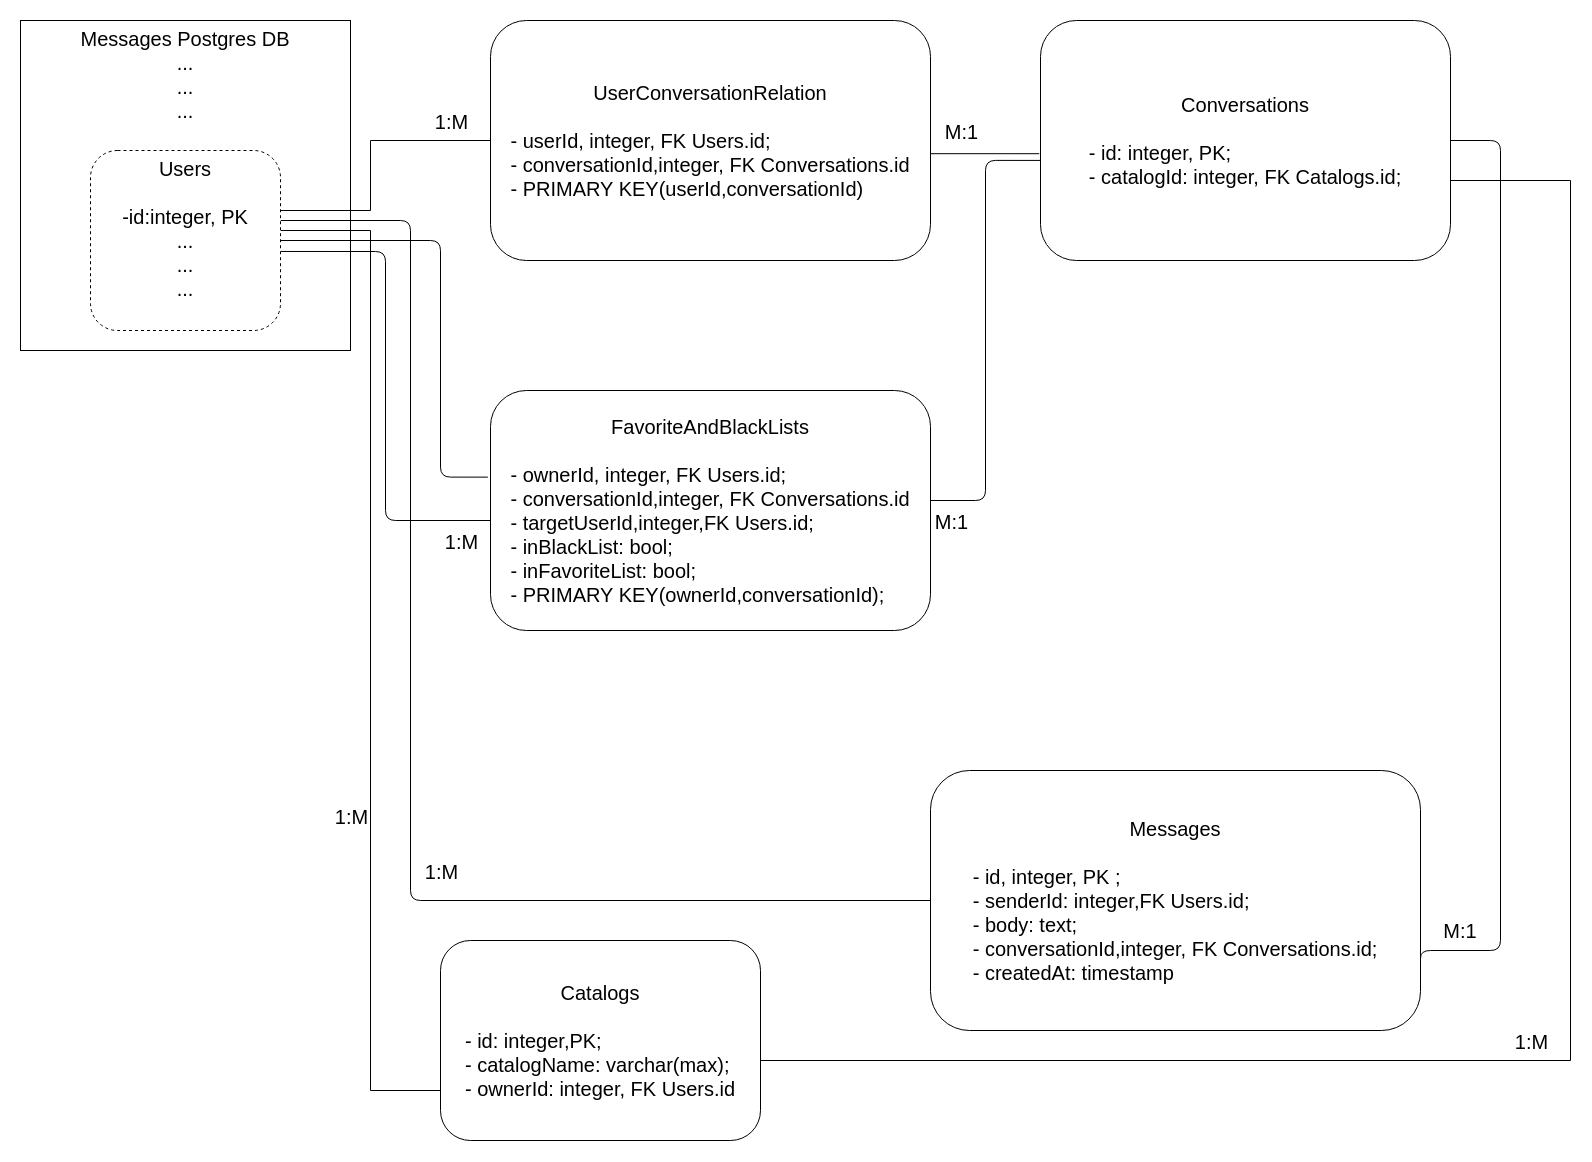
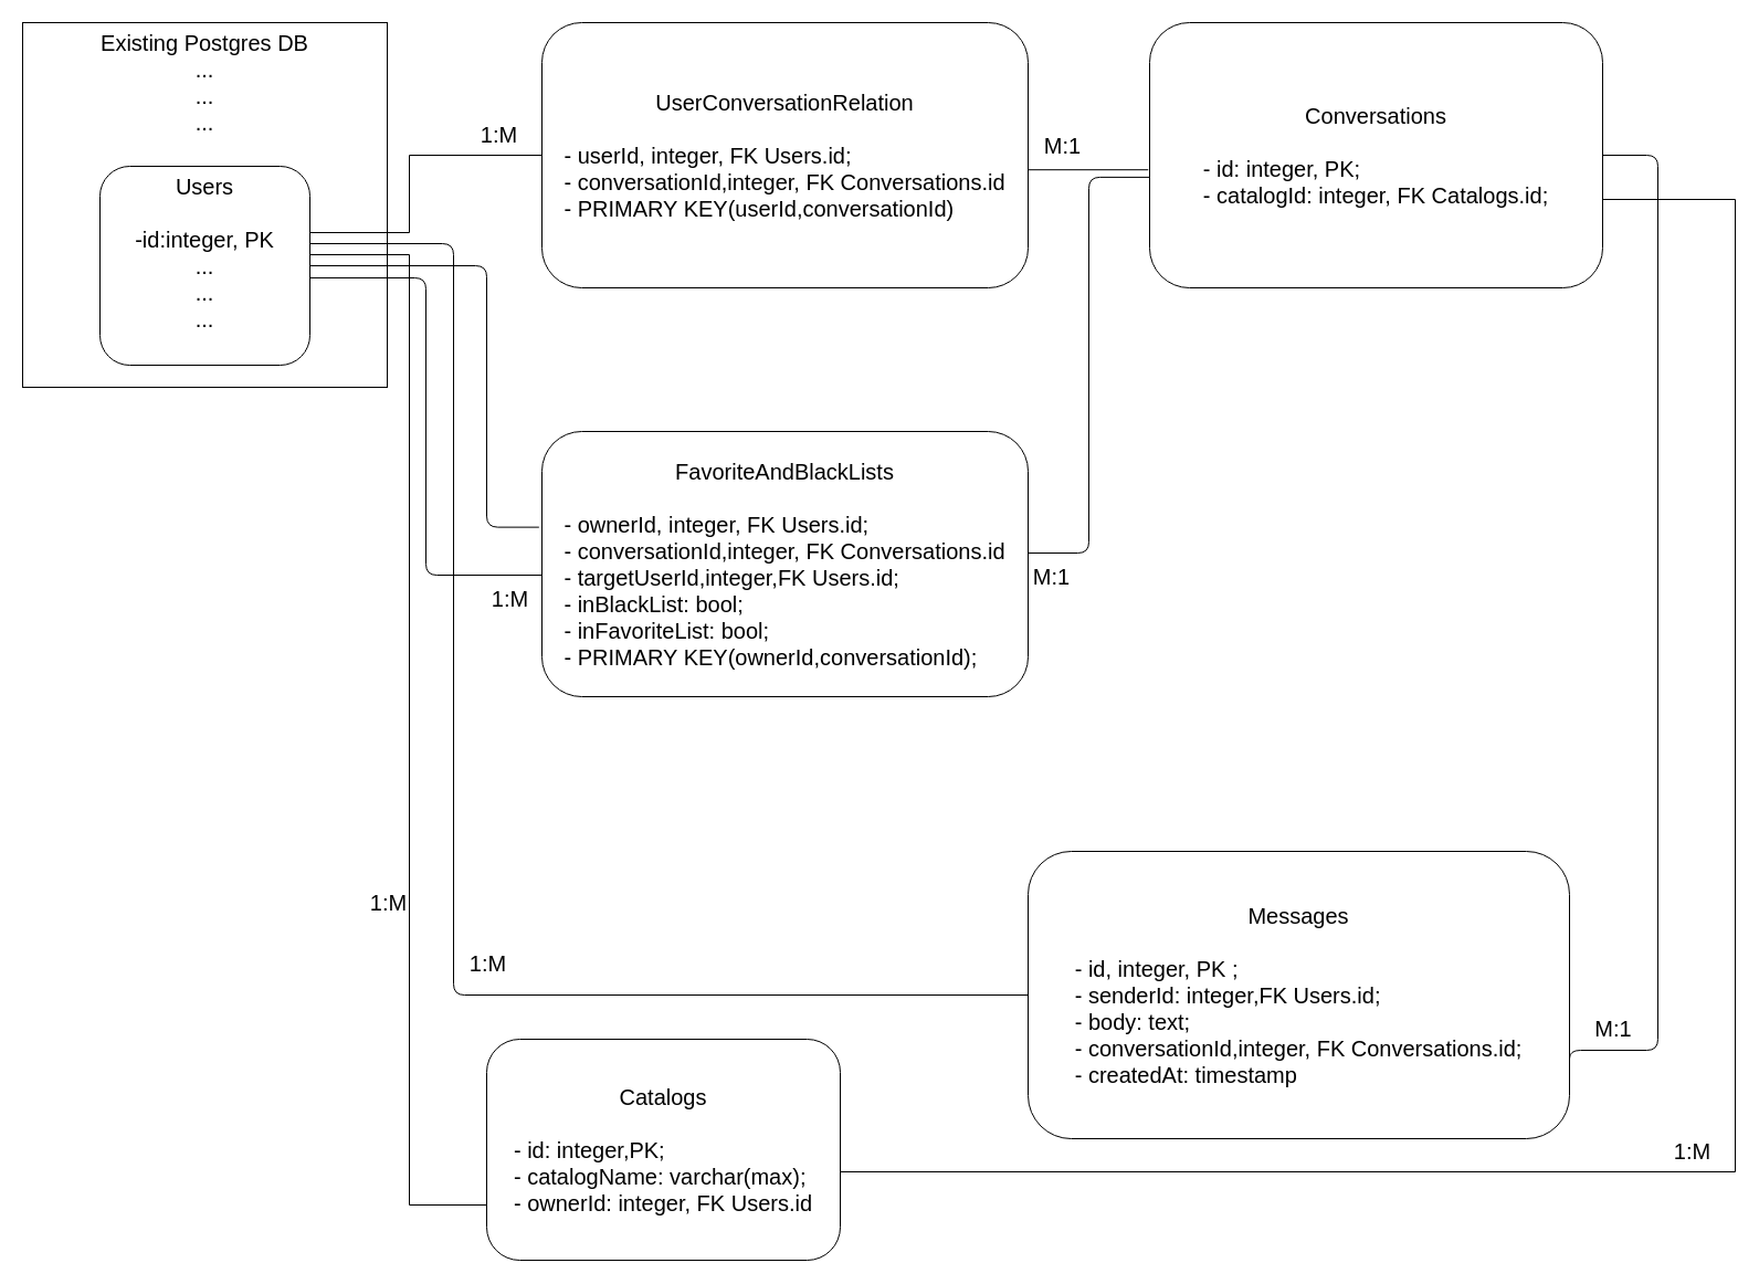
  <mxCell id="0" />
  <mxCell id="1" parent="0" />
- <mxCell id="2" value="&lt;font style=&quot;font-size: 20px&quot;&gt;Messages Postgres DB&lt;br&gt;...&lt;br&gt;...&lt;br&gt;...&lt;br&gt;&lt;/font&gt;" style="whiteSpace=wrap;html=1;aspect=fixed;verticalAlign=top;" vertex="1" parent="1"><mxGeometry x="20" y="20" width="330" height="330" as="geometry" /></mxCell>
+ <mxCell id="2" value="&lt;font style=&quot;font-size: 20px&quot;&gt;Existing Postgres DB&lt;br&gt;...&lt;br&gt;...&lt;br&gt;...&lt;br&gt;&lt;/font&gt;" style="whiteSpace=wrap;html=1;aspect=fixed;verticalAlign=top;" vertex="1" parent="1"><mxGeometry x="20" y="20" width="330" height="330" as="geometry" /></mxCell>
  <mxCell id="3" style="edgeStyle=orthogonalEdgeStyle;rounded=0;orthogonalLoop=1;jettySize=auto;html=1;entryX=0;entryY=0.75;entryDx=0;entryDy=0;strokeColor=#000000;endArrow=none;endFill=0;" edge="1" parent="1" source="13" target="15"><mxGeometry relative="1" as="geometry"><Array as="points"><mxPoint x="370" y="230" /><mxPoint x="370" y="1090" /></Array></mxGeometry></mxCell>
  <mxCell id="4" value="&lt;font style=&quot;font-size: 20px&quot;&gt;1:M&lt;/font&gt;" style="edgeLabel;html=1;align=center;verticalAlign=middle;resizable=0;points=[];" vertex="1" connectable="0" parent="3"><mxGeometry x="0.374" y="2" relative="1" as="geometry"><mxPoint x="-22" y="-26" as="offset" /></mxGeometry></mxCell>
  <mxCell id="5" value="&lt;font style=&quot;font-size: 20px&quot;&gt;1:M&lt;/font&gt;" style="edgeLabel;html=1;align=center;verticalAlign=middle;resizable=0;points=[];" vertex="1" connectable="0" parent="3"><mxGeometry x="0.374" y="2" relative="1" as="geometry"><mxPoint x="1158" y="199" as="offset" /></mxGeometry></mxCell>
  <mxCell id="6" value="&lt;font style=&quot;font-size: 20px&quot;&gt;1:M&lt;/font&gt;" style="edgeLabel;html=1;align=center;verticalAlign=middle;resizable=0;points=[];" vertex="1" connectable="0" parent="3"><mxGeometry x="0.374" y="2" relative="1" as="geometry"><mxPoint x="78" y="-721" as="offset" /></mxGeometry></mxCell>
  <mxCell id="7" value="&lt;span style=&quot;font-size: 20px&quot;&gt;M:1&lt;/span&gt;" style="edgeLabel;html=1;align=center;verticalAlign=middle;resizable=0;points=[];" vertex="1" connectable="0" parent="3"><mxGeometry x="0.374" y="2" relative="1" as="geometry"><mxPoint x="588" y="-711" as="offset" /></mxGeometry></mxCell>
  <mxCell id="8" value="&lt;font style=&quot;font-size: 20px&quot;&gt;1:M&lt;/font&gt;" style="edgeLabel;html=1;align=center;verticalAlign=middle;resizable=0;points=[];" vertex="1" connectable="0" parent="3"><mxGeometry x="0.374" y="2" relative="1" as="geometry"><mxPoint x="68" y="29" as="offset" /></mxGeometry></mxCell>
  <mxCell id="9" value="&lt;font style=&quot;font-size: 20px&quot;&gt;1:M&lt;/font&gt;" style="edgeLabel;html=1;align=center;verticalAlign=middle;resizable=0;points=[];" vertex="1" connectable="0" parent="3"><mxGeometry x="0.374" y="2" relative="1" as="geometry"><mxPoint x="88" y="-301" as="offset" /></mxGeometry></mxCell>
  <mxCell id="10" value="&lt;span style=&quot;font-size: 20px&quot;&gt;M:1&lt;/span&gt;" style="edgeLabel;html=1;align=center;verticalAlign=middle;resizable=0;points=[];" vertex="1" connectable="0" parent="3"><mxGeometry x="0.374" y="2" relative="1" as="geometry"><mxPoint x="578" y="-321" as="offset" /></mxGeometry></mxCell>
  <mxCell id="11" style="edgeStyle=orthogonalEdgeStyle;rounded=0;orthogonalLoop=1;jettySize=auto;html=1;strokeColor=#000000;endArrow=none;endFill=0;" edge="1" parent="1" source="13" target="18"><mxGeometry relative="1" as="geometry"><Array as="points"><mxPoint x="370" y="210" /><mxPoint x="370" y="140" /></Array></mxGeometry></mxCell>
  <mxCell id="12" style="edgeStyle=orthogonalEdgeStyle;rounded=1;orthogonalLoop=1;jettySize=auto;html=1;entryX=0;entryY=0.5;entryDx=0;entryDy=0;endArrow=none;endFill=0;strokeColor=#000000;elbow=vertical;strokeWidth=1;" edge="1" parent="1" source="13" target="20"><mxGeometry relative="1" as="geometry"><Array as="points"><mxPoint x="410" y="220" /><mxPoint x="410" y="900" /></Array></mxGeometry></mxCell>
- <mxCell id="13" value="&lt;font style=&quot;font-size: 20px&quot;&gt;Users&lt;br&gt;&lt;br&gt;-id:integer, PK&lt;br&gt;...&lt;br&gt;...&lt;br&gt;...&lt;br&gt;&lt;/font&gt;" style="rounded=1;whiteSpace=wrap;html=1;verticalAlign=top;dashed=1;" vertex="1" parent="1"><mxGeometry x="90" y="150" width="190" height="180" as="geometry" /></mxCell>
+ <mxCell id="13" value="&lt;font style=&quot;font-size: 20px&quot;&gt;Users&lt;br&gt;&lt;br&gt;-id:integer, PK&lt;br&gt;...&lt;br&gt;...&lt;br&gt;...&lt;br&gt;&lt;/font&gt;" style="rounded=1;whiteSpace=wrap;html=1;verticalAlign=top;" vertex="1" parent="1"><mxGeometry x="90" y="150" width="190" height="180" as="geometry" /></mxCell>
  <mxCell id="14" style="edgeStyle=orthogonalEdgeStyle;rounded=0;orthogonalLoop=1;jettySize=auto;html=1;entryX=1;entryY=0.75;entryDx=0;entryDy=0;strokeColor=#000000;endArrow=none;endFill=0;exitX=1;exitY=0.5;exitDx=0;exitDy=0;" edge="1" parent="1" source="15" target="17"><mxGeometry relative="1" as="geometry"><Array as="points"><mxPoint x="760" y="1060" /><mxPoint x="1570" y="1060" /><mxPoint x="1570" y="180" /><mxPoint x="1450" y="180" /></Array></mxGeometry></mxCell>
  <mxCell id="15" value="&lt;font style=&quot;font-size: 20px&quot;&gt;Catalogs&lt;br&gt;&lt;br&gt;&lt;div style=&quot;text-align: left&quot;&gt;&lt;span&gt;- id: integer,PK;&lt;/span&gt;&lt;/div&gt;&lt;div style=&quot;text-align: left&quot;&gt;&lt;span&gt;- catalogName: varchar(max);&lt;/span&gt;&lt;/div&gt;&lt;div style=&quot;text-align: left&quot;&gt;&lt;span&gt;- ownerId: integer, FK Users.id&lt;/span&gt;&lt;/div&gt;&lt;/font&gt;" style="rounded=1;whiteSpace=wrap;html=1;verticalAlign=middle;" vertex="1" parent="1"><mxGeometry x="440" y="940" width="320" height="200" as="geometry" /></mxCell>
  <mxCell id="16" style="edgeStyle=orthogonalEdgeStyle;rounded=0;orthogonalLoop=1;jettySize=auto;html=1;entryX=1;entryY=0.625;entryDx=0;entryDy=0;entryPerimeter=0;strokeColor=#000000;exitX=-0.003;exitY=0.555;exitDx=0;exitDy=0;exitPerimeter=0;endArrow=none;endFill=0;" edge="1" parent="1" source="17" target="18"><mxGeometry relative="1" as="geometry"><Array as="points"><mxPoint x="930" y="153" /></Array></mxGeometry></mxCell>
  <mxCell id="17" value="&lt;font style=&quot;font-size: 20px&quot;&gt;Conversations&lt;br&gt;&lt;br&gt;&lt;div style=&quot;text-align: left&quot;&gt;&lt;span&gt;- id: integer, PK;&lt;/span&gt;&lt;/div&gt;&lt;div style=&quot;text-align: left&quot;&gt;&lt;span&gt;- catalogId: integer, FK Catalogs.id;&lt;/span&gt;&lt;/div&gt;&lt;/font&gt;" style="rounded=1;whiteSpace=wrap;html=1;verticalAlign=middle;" vertex="1" parent="1"><mxGeometry x="1040" y="20" width="410" height="240" as="geometry" /></mxCell>
  <mxCell id="18" value="&lt;font style=&quot;font-size: 20px&quot;&gt;UserConversationRelation&lt;br&gt;&lt;br&gt;&lt;div style=&quot;text-align: left&quot;&gt;&lt;span&gt;- userId, integer, FK Users.id;&lt;/span&gt;&lt;/div&gt;&lt;div style=&quot;text-align: left&quot;&gt;&lt;span&gt;- conversationId,integer, FK Conversations.id&lt;/span&gt;&lt;/div&gt;&lt;div style=&quot;text-align: left&quot;&gt;&lt;span&gt;- PRIMARY KEY(userId,conversationId)&lt;/span&gt;&lt;/div&gt;&lt;/font&gt;" style="rounded=1;whiteSpace=wrap;html=1;verticalAlign=middle;" vertex="1" parent="1"><mxGeometry x="490" y="20" width="440" height="240" as="geometry" /></mxCell>
  <mxCell id="19" style="edgeStyle=orthogonalEdgeStyle;rounded=1;orthogonalLoop=1;jettySize=auto;html=1;entryX=1;entryY=0.5;entryDx=0;entryDy=0;endArrow=none;endFill=0;strokeColor=#000000;strokeWidth=1;exitX=1;exitY=0.75;exitDx=0;exitDy=0;" edge="1" parent="1" source="20" target="17"><mxGeometry relative="1" as="geometry"><Array as="points"><mxPoint x="1420" y="950" /><mxPoint x="1500" y="950" /><mxPoint x="1500" y="140" /></Array></mxGeometry></mxCell>
  <mxCell id="20" value="&lt;font style=&quot;font-size: 20px&quot;&gt;Messages&lt;br&gt;&lt;br&gt;&lt;div style=&quot;text-align: left&quot;&gt;&lt;span&gt;- id, integer, PK ;&lt;/span&gt;&lt;/div&gt;&lt;div style=&quot;text-align: left&quot;&gt;&lt;span&gt;- senderId: integer,FK Users.id;&lt;/span&gt;&lt;/div&gt;&lt;div style=&quot;text-align: left&quot;&gt;&lt;span&gt;- body: text;&lt;/span&gt;&lt;/div&gt;&lt;div style=&quot;text-align: left&quot;&gt;&lt;span&gt;- conversationId,integer, FK Conversations.id;&lt;/span&gt;&lt;/div&gt;&lt;div style=&quot;text-align: left&quot;&gt;&lt;span&gt;- createdAt: timestamp&lt;/span&gt;&lt;/div&gt;&lt;/font&gt;" style="rounded=1;whiteSpace=wrap;html=1;verticalAlign=middle;" vertex="1" parent="1"><mxGeometry x="930" y="770" width="490" height="260" as="geometry" /></mxCell>
  <mxCell id="21" value="&lt;font style=&quot;font-size: 20px&quot;&gt;M:1&lt;/font&gt;" style="text;html=1;strokeColor=none;fillColor=none;align=center;verticalAlign=middle;whiteSpace=wrap;rounded=0;" vertex="1" parent="1"><mxGeometry x="1440" y="920" width="40" height="20" as="geometry" /></mxCell>
  <mxCell id="22" style="edgeStyle=orthogonalEdgeStyle;rounded=1;orthogonalLoop=1;jettySize=auto;html=1;entryX=1;entryY=0.5;entryDx=0;entryDy=0;endArrow=none;endFill=0;strokeColor=#000000;strokeWidth=1;exitX=-0.006;exitY=0.361;exitDx=0;exitDy=0;exitPerimeter=0;" edge="1" parent="1" source="25" target="13"><mxGeometry relative="1" as="geometry"><Array as="points"><mxPoint x="440" y="477" /><mxPoint x="440" y="240" /></Array></mxGeometry></mxCell>
  <mxCell id="23" style="edgeStyle=orthogonalEdgeStyle;rounded=1;orthogonalLoop=1;jettySize=auto;html=1;entryX=0;entryY=0.583;entryDx=0;entryDy=0;entryPerimeter=0;endArrow=none;endFill=0;strokeColor=#000000;strokeWidth=1;" edge="1" parent="1" source="25" target="17"><mxGeometry relative="1" as="geometry"><Array as="points"><mxPoint x="985" y="500" /><mxPoint x="985" y="160" /></Array></mxGeometry></mxCell>
  <mxCell id="24" style="edgeStyle=orthogonalEdgeStyle;rounded=1;orthogonalLoop=1;jettySize=auto;html=1;entryX=1.002;entryY=0.561;entryDx=0;entryDy=0;entryPerimeter=0;endArrow=none;endFill=0;strokeColor=#000000;strokeWidth=1;" edge="1" parent="1" source="25" target="13"><mxGeometry relative="1" as="geometry"><Array as="points"><mxPoint x="385" y="520" /><mxPoint x="385" y="251" /></Array></mxGeometry></mxCell>
  <mxCell id="25" value="&lt;font style=&quot;font-size: 20px&quot;&gt;FavoriteAndBlackLists&lt;br&gt;&lt;br&gt;&lt;div style=&quot;text-align: left&quot;&gt;&lt;span&gt;- ownerId, integer, FK Users.id;&lt;/span&gt;&lt;/div&gt;&lt;div style=&quot;text-align: left&quot;&gt;&lt;span&gt;- conversationId,integer, FK Conversations.id&lt;/span&gt;&lt;/div&gt;&lt;div style=&quot;text-align: left&quot;&gt;&lt;span&gt;- targetUserId,integer,FK Users.id;&lt;/span&gt;&lt;/div&gt;&lt;div style=&quot;text-align: left&quot;&gt;&lt;span&gt;- inBlackList: bool;&lt;/span&gt;&lt;/div&gt;&lt;div style=&quot;text-align: left&quot;&gt;&lt;span&gt;- inFavoriteList: bool;&lt;/span&gt;&lt;/div&gt;&lt;div style=&quot;text-align: left&quot;&gt;- PRIMARY KEY(ownerId,conversationId);&lt;span&gt;&lt;br&gt;&lt;/span&gt;&lt;/div&gt;&lt;/font&gt;" style="rounded=1;whiteSpace=wrap;html=1;verticalAlign=middle;" vertex="1" parent="1"><mxGeometry x="490" y="390" width="440" height="240" as="geometry" /></mxCell>
